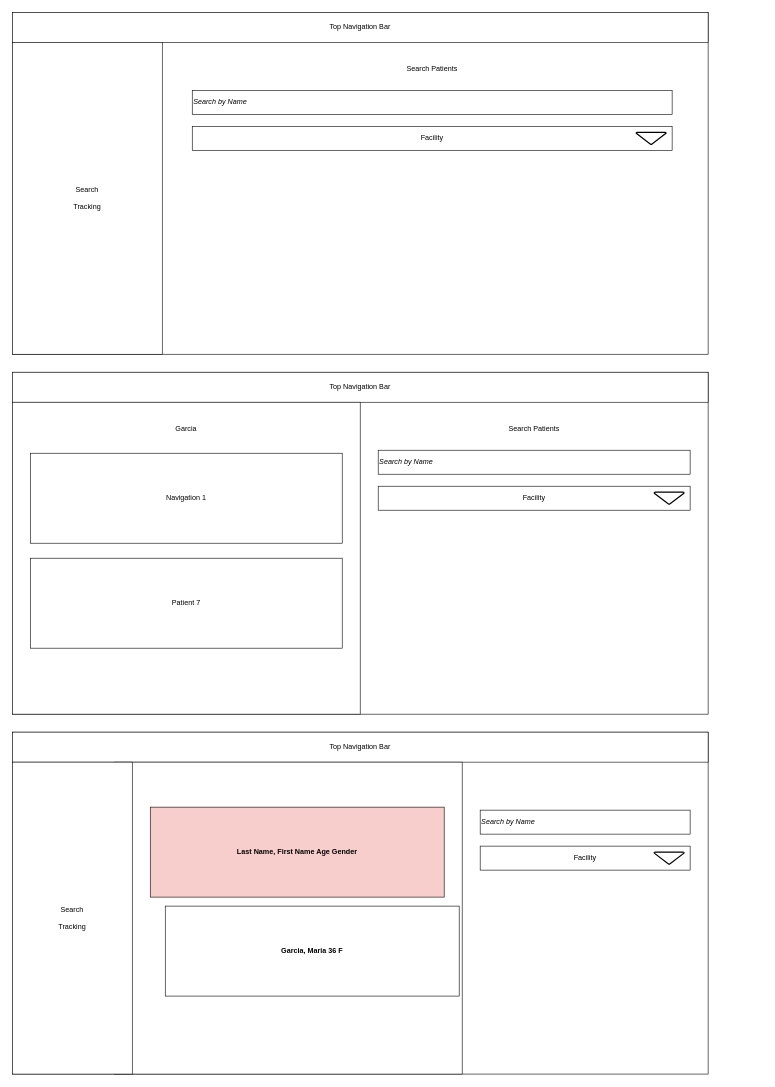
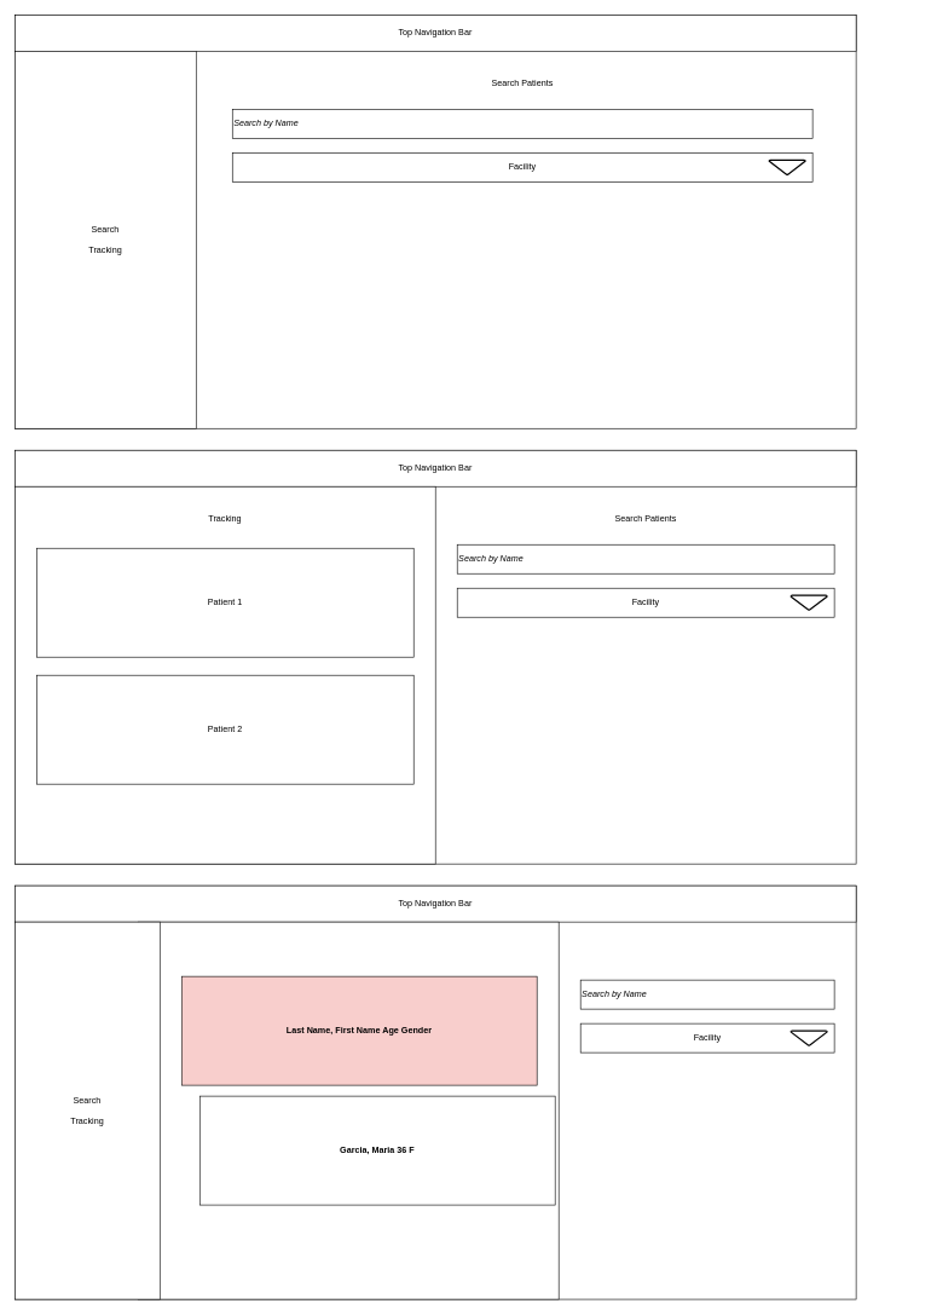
  <mxCell id="0" />
  <mxCell id="1" parent="0" />
  <mxCell id="2" value="" style="rounded=0;whiteSpace=wrap;html=1;" parent="1" vertex="1"><mxGeometry x="20" y="20" width="1160" height="570" as="geometry" /></mxCell>
  <mxCell id="3" value="Top Navigation Bar" style="rounded=0;whiteSpace=wrap;html=1;" parent="1" vertex="1"><mxGeometry x="20" y="20" width="1160" height="50" as="geometry" /></mxCell>
  <mxCell id="4" value="Search Patients" style="text;html=1;strokeColor=none;fillColor=none;align=center;verticalAlign=middle;whiteSpace=wrap;rounded=0;" parent="1" vertex="1"><mxGeometry x="340" y="100" width="760" height="30" as="geometry" /></mxCell>
  <mxCell id="5" value="Facility" style="rounded=0;whiteSpace=wrap;html=1;" parent="1" vertex="1"><mxGeometry x="320" y="210" width="800" height="40" as="geometry" /></mxCell>
  <mxCell id="6" value="" style="strokeWidth=2;html=1;shape=mxgraph.flowchart.merge_or_storage;whiteSpace=wrap;" parent="1" vertex="1"><mxGeometry x="1060" y="220" width="50" height="20" as="geometry" /></mxCell>
  <mxCell id="7" value="&lt;i&gt;Search by Name&lt;/i&gt;" style="rounded=0;whiteSpace=wrap;html=1;align=left;" parent="1" vertex="1"><mxGeometry x="320" y="150" width="800" height="40" as="geometry" /></mxCell>
  <mxCell id="8" value="&lt;div&gt;Search&lt;/div&gt;&lt;div&gt;&lt;br&gt;&lt;/div&gt;&lt;div&gt;Tracking&lt;br&gt;&lt;/div&gt;" style="rounded=0;whiteSpace=wrap;html=1;" parent="1" vertex="1"><mxGeometry x="20" y="70" width="250" height="520" as="geometry" /></mxCell>
  <mxCell id="9" value="" style="rounded=0;whiteSpace=wrap;html=1;" parent="1" vertex="1"><mxGeometry x="20" y="620" width="1160" height="570" as="geometry" /></mxCell>
  <mxCell id="10" value="Search Patients" style="text;html=1;strokeColor=none;fillColor=none;align=center;verticalAlign=middle;whiteSpace=wrap;rounded=0;" parent="1" vertex="1"><mxGeometry x="510" y="700" width="760" height="30" as="geometry" /></mxCell>
  <mxCell id="11" value="Facility" style="rounded=0;whiteSpace=wrap;html=1;" parent="1" vertex="1"><mxGeometry x="630" y="810" width="520" height="40" as="geometry" /></mxCell>
  <mxCell id="12" value="" style="strokeWidth=2;html=1;shape=mxgraph.flowchart.merge_or_storage;whiteSpace=wrap;" parent="1" vertex="1"><mxGeometry x="1090" y="820" width="50" height="20" as="geometry" /></mxCell>
  <mxCell id="13" value="Top Navigation Bar" style="rounded=0;whiteSpace=wrap;html=1;" parent="1" vertex="1"><mxGeometry x="20" y="620" width="1160" height="50" as="geometry" /></mxCell>
  <mxCell id="14" value="" style="rounded=0;whiteSpace=wrap;html=1;horizontal=1;verticalAlign=top;" parent="1" vertex="1"><mxGeometry x="20" y="670" width="580" height="520" as="geometry" /></mxCell>
  <mxCell id="15" value="&lt;i&gt;Search by Name&lt;/i&gt;" style="rounded=0;whiteSpace=wrap;html=1;align=left;" parent="1" vertex="1"><mxGeometry x="630" y="750" width="520" height="40" as="geometry" /></mxCell>
- <mxCell id="16" value="Garcia" style="text;html=1;strokeColor=none;fillColor=none;align=center;verticalAlign=middle;whiteSpace=wrap;rounded=0;" parent="1" vertex="1"><mxGeometry x="30" y="700" width="560" height="30" as="geometry" /></mxCell>
- <mxCell id="17" value="Navigation 1" style="rounded=0;whiteSpace=wrap;html=1;" parent="1" vertex="1"><mxGeometry x="50" y="755" width="520" height="150" as="geometry" /></mxCell>
- <mxCell id="18" value="Patient 7" style="rounded=0;whiteSpace=wrap;html=1;" parent="1" vertex="1"><mxGeometry x="50" y="930" width="520" height="150" as="geometry" /></mxCell>
+ <mxCell id="16" value="Tracking" style="text;html=1;strokeColor=none;fillColor=none;align=center;verticalAlign=middle;whiteSpace=wrap;rounded=0;" parent="1" vertex="1"><mxGeometry x="30" y="700" width="560" height="30" as="geometry" /></mxCell>
+ <mxCell id="17" value="Patient 1" style="rounded=0;whiteSpace=wrap;html=1;" parent="1" vertex="1"><mxGeometry x="50" y="755" width="520" height="150" as="geometry" /></mxCell>
+ <mxCell id="18" value="Patient 2" style="rounded=0;whiteSpace=wrap;html=1;" parent="1" vertex="1"><mxGeometry x="50" y="930" width="520" height="150" as="geometry" /></mxCell>
  <mxCell id="19" value="" style="rounded=0;whiteSpace=wrap;html=1;" vertex="1" parent="1"><mxGeometry x="20" y="1220" width="1160" height="570" as="geometry" /></mxCell>
  <mxCell id="20" value="Facility" style="rounded=0;whiteSpace=wrap;html=1;" vertex="1" parent="1"><mxGeometry x="800" y="1410" width="350" height="40" as="geometry" /></mxCell>
  <mxCell id="21" value="" style="strokeWidth=2;html=1;shape=mxgraph.flowchart.merge_or_storage;whiteSpace=wrap;" vertex="1" parent="1"><mxGeometry x="1090" y="1420" width="50" height="20" as="geometry" /></mxCell>
  <mxCell id="22" value="Top Navigation Bar" style="rounded=0;whiteSpace=wrap;html=1;" vertex="1" parent="1"><mxGeometry x="20" y="1220" width="1160" height="50" as="geometry" /></mxCell>
  <mxCell id="23" value="" style="rounded=0;whiteSpace=wrap;html=1;horizontal=1;verticalAlign=top;" vertex="1" parent="1"><mxGeometry x="190" y="1270" width="580" height="520" as="geometry" /></mxCell>
  <mxCell id="24" value="&lt;i&gt;Search by Name&lt;/i&gt;" style="rounded=0;whiteSpace=wrap;html=1;align=left;" vertex="1" parent="1"><mxGeometry x="800" y="1350" width="350" height="40" as="geometry" /></mxCell>
  <mxCell id="25" value="&lt;b&gt;Last Name, First Name Age Gender&lt;/b&gt;" style="rounded=0;whiteSpace=wrap;html=1;fillColor=#f8cecc;" vertex="1" parent="1"><mxGeometry y="1345" width="490" height="150" as="geometry" x="250" /></mxCell>
  <mxCell id="26" value="&lt;b&gt;Garcia, Maria 36 F&lt;/b&gt;" style="rounded=0;whiteSpace=wrap;html=1;" vertex="1" parent="1"><mxGeometry x="275" y="1510" width="490" height="150" as="geometry" /></mxCell>
  <mxCell id="27" value="&lt;div&gt;Search&lt;/div&gt;&lt;div&gt;&lt;br&gt;&lt;/div&gt;&lt;div&gt;Tracking&lt;br&gt;&lt;/div&gt;" style="rounded=0;whiteSpace=wrap;html=1;" vertex="1" parent="1"><mxGeometry x="20" y="1270" width="200" height="520" as="geometry" /></mxCell>
